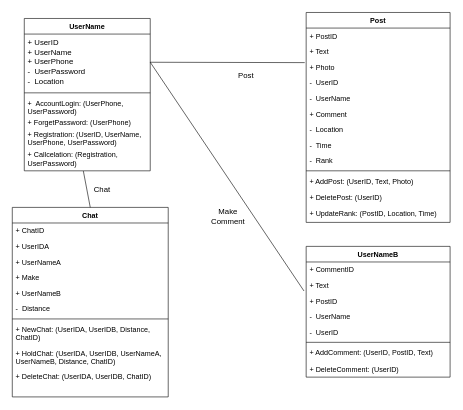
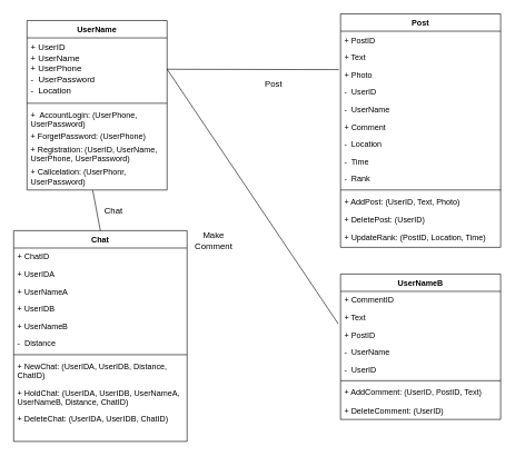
  <mxCell id="0" />
  <mxCell id="1" parent="0" />
  <mxCell id="2" value="UserName" style="swimlane;fontStyle=1;align=center;verticalAlign=top;childLayout=stackLayout;horizontal=1;startSize=26;horizontalStack=0;resizeParent=1;resizeParentMax=0;resizeLast=0;collapsible=1;marginBottom=0;" vertex="1" parent="1"><mxGeometry x="40" y="30" width="210" height="254" as="geometry"><mxRectangle x="100" y="490" width="100" height="26" as="alternateBounds" /></mxGeometry></mxCell>
  <mxCell id="3" value="+ UserID&#10;+ UserName&#10;+ UserPhone&#10;-  UserPassword&#10;-  Location&#10;" style="text;strokeColor=none;fillColor=none;align=left;verticalAlign=top;spacingLeft=4;spacingRight=4;overflow=hidden;rotatable=0;points=[[0,0.5],[1,0.5]];portConstraint=eastwest;fontSize=13;" vertex="1" parent="2"><mxGeometry y="26" width="210" height="94" as="geometry" /></mxCell>
  <mxCell id="4" value="" style="line;strokeWidth=1;fillColor=none;align=left;verticalAlign=middle;spacingTop=-1;spacingLeft=3;spacingRight=3;rotatable=0;labelPosition=right;points=[];portConstraint=eastwest;" vertex="1" parent="2"><mxGeometry y="120" width="210" height="8" as="geometry" /></mxCell>
  <mxCell id="5" value="+  AccountLogin: (UserPhone, &#10;UserPassword)" style="text;strokeColor=none;fillColor=none;align=left;verticalAlign=top;spacingLeft=4;spacingRight=4;overflow=hidden;rotatable=0;points=[[0,0.5],[1,0.5]];portConstraint=eastwest;" vertex="1" parent="2"><mxGeometry y="128" width="210" height="32" as="geometry" /></mxCell>
  <mxCell id="6" value="+ ForgetPassword: (UserPhone)" style="text;strokeColor=none;fillColor=none;align=left;verticalAlign=top;spacingLeft=4;spacingRight=4;overflow=hidden;rotatable=0;points=[[0,0.5],[1,0.5]];portConstraint=eastwest;" vertex="1" parent="2"><mxGeometry y="160" width="210" height="20" as="geometry" /></mxCell>
  <mxCell id="7" value="+ Registration: (UserID, UserName, &#10;UserPhone, UserPassword)" style="text;strokeColor=none;fillColor=none;align=left;verticalAlign=top;spacingLeft=4;spacingRight=4;overflow=hidden;rotatable=0;points=[[0,0.5],[1,0.5]];portConstraint=eastwest;" vertex="1" parent="2"><mxGeometry y="180" width="210" height="34" as="geometry" /></mxCell>
- <mxCell id="8" value="+ Callcelation: (Registration, &#10;UserPassword)" style="text;strokeColor=none;fillColor=none;align=left;verticalAlign=top;spacingLeft=4;spacingRight=4;overflow=hidden;rotatable=0;points=[[0,0.5],[1,0.5]];portConstraint=eastwest;" vertex="1" parent="2"><mxGeometry y="214" width="210" height="40" as="geometry" /></mxCell>
+ <mxCell id="8" value="+ Callcelation: (UserPhonr, &#10;UserPassword)" style="text;strokeColor=none;fillColor=none;align=left;verticalAlign=top;spacingLeft=4;spacingRight=4;overflow=hidden;rotatable=0;points=[[0,0.5],[1,0.5]];portConstraint=eastwest;" vertex="1" parent="2"><mxGeometry y="214" width="210" height="40" as="geometry" /></mxCell>
  <mxCell id="9" value="Post" style="swimlane;fontStyle=1;align=center;verticalAlign=top;childLayout=stackLayout;horizontal=1;startSize=26;horizontalStack=0;resizeParent=1;resizeParentMax=0;resizeLast=0;collapsible=1;marginBottom=0;" vertex="1" parent="1"><mxGeometry x="510" y="20" width="240" height="350" as="geometry"><mxRectangle x="100" y="490" width="100" height="26" as="alternateBounds" /></mxGeometry></mxCell>
  <mxCell id="10" value="+ PostID" style="text;strokeColor=none;fillColor=none;align=left;verticalAlign=top;spacingLeft=4;spacingRight=4;overflow=hidden;rotatable=0;points=[[0,0.5],[1,0.5]];portConstraint=eastwest;" vertex="1" parent="9"><mxGeometry y="26" width="240" height="26" as="geometry" /></mxCell>
  <mxCell id="11" value="+ Text" style="text;strokeColor=none;fillColor=none;align=left;verticalAlign=top;spacingLeft=4;spacingRight=4;overflow=hidden;rotatable=0;points=[[0,0.5],[1,0.5]];portConstraint=eastwest;" vertex="1" parent="9"><mxGeometry y="52" width="240" height="26" as="geometry" /></mxCell>
  <mxCell id="12" value="+ Photo" style="text;strokeColor=none;fillColor=none;align=left;verticalAlign=top;spacingLeft=4;spacingRight=4;overflow=hidden;rotatable=0;points=[[0,0.5],[1,0.5]];portConstraint=eastwest;" vertex="1" parent="9"><mxGeometry y="78" width="240" height="26" as="geometry" /></mxCell>
  <mxCell id="13" value="-  UserID" style="text;strokeColor=none;fillColor=none;align=left;verticalAlign=top;spacingLeft=4;spacingRight=4;overflow=hidden;rotatable=0;points=[[0,0.5],[1,0.5]];portConstraint=eastwest;" vertex="1" parent="9"><mxGeometry y="104" width="240" height="26" as="geometry" /></mxCell>
  <mxCell id="14" value="-  UserName" style="text;strokeColor=none;fillColor=none;align=left;verticalAlign=top;spacingLeft=4;spacingRight=4;overflow=hidden;rotatable=0;points=[[0,0.5],[1,0.5]];portConstraint=eastwest;" vertex="1" parent="9"><mxGeometry y="130" width="240" height="26" as="geometry" /></mxCell>
  <mxCell id="15" value="+ Comment" style="text;strokeColor=none;fillColor=none;align=left;verticalAlign=top;spacingLeft=4;spacingRight=4;overflow=hidden;rotatable=0;points=[[0,0.5],[1,0.5]];portConstraint=eastwest;" vertex="1" parent="9"><mxGeometry y="156" width="240" height="26" as="geometry" /></mxCell>
  <mxCell id="16" value="-  Location" style="text;strokeColor=none;fillColor=none;align=left;verticalAlign=top;spacingLeft=4;spacingRight=4;overflow=hidden;rotatable=0;points=[[0,0.5],[1,0.5]];portConstraint=eastwest;" vertex="1" parent="9"><mxGeometry y="182" width="240" height="26" as="geometry" /></mxCell>
  <mxCell id="17" value="-  Time" style="text;strokeColor=none;fillColor=none;align=left;verticalAlign=top;spacingLeft=4;spacingRight=4;overflow=hidden;rotatable=0;points=[[0,0.5],[1,0.5]];portConstraint=eastwest;" vertex="1" parent="9"><mxGeometry y="208" width="240" height="26" as="geometry" /></mxCell>
  <mxCell id="18" value="-  Rank" style="text;strokeColor=none;fillColor=none;align=left;verticalAlign=top;spacingLeft=4;spacingRight=4;overflow=hidden;rotatable=0;points=[[0,0.5],[1,0.5]];portConstraint=eastwest;" vertex="1" parent="9"><mxGeometry y="234" width="240" height="26" as="geometry" /></mxCell>
  <mxCell id="19" value="" style="line;strokeWidth=1;fillColor=none;align=left;verticalAlign=middle;spacingTop=-1;spacingLeft=3;spacingRight=3;rotatable=0;labelPosition=right;points=[];portConstraint=eastwest;" vertex="1" parent="9"><mxGeometry y="260" width="240" height="8" as="geometry" /></mxCell>
  <mxCell id="20" value="+ AddPost: (UserID, Text, Photo)" style="text;strokeColor=none;fillColor=none;align=left;verticalAlign=top;spacingLeft=4;spacingRight=4;overflow=hidden;rotatable=0;points=[[0,0.5],[1,0.5]];portConstraint=eastwest;" vertex="1" parent="9"><mxGeometry y="268" width="240" height="28" as="geometry" /></mxCell>
  <mxCell id="21" value="+ DeletePost: (UserID)" style="text;strokeColor=none;fillColor=none;align=left;verticalAlign=top;spacingLeft=4;spacingRight=4;overflow=hidden;rotatable=0;points=[[0,0.5],[1,0.5]];portConstraint=eastwest;" vertex="1" parent="9"><mxGeometry y="296" width="240" height="26" as="geometry" /></mxCell>
  <mxCell id="22" value="+ UpdateRank: (PostID, Location, Time)" style="text;strokeColor=none;fillColor=none;align=left;verticalAlign=top;spacingLeft=4;spacingRight=4;overflow=hidden;rotatable=0;points=[[0,0.5],[1,0.5]];portConstraint=eastwest;" vertex="1" parent="9"><mxGeometry y="322" width="240" height="28" as="geometry" /></mxCell>
  <mxCell id="23" value="" style="endArrow=none;html=1;rounded=0;fontSize=13;exitX=1;exitY=0.5;exitDx=0;exitDy=0;entryX=-0.01;entryY=0.215;entryDx=0;entryDy=0;entryPerimeter=0;" edge="1" parent="1" source="3" target="12"><mxGeometry width="50" height="50" relative="1" as="geometry"><mxPoint x="450" y="530" as="sourcePoint" /><mxPoint x="590" y="303" as="targetPoint" /></mxGeometry></mxCell>
  <mxCell id="24" value="Post" style="text;html=1;strokeColor=none;fillColor=none;align=center;verticalAlign=middle;whiteSpace=wrap;rounded=0;fontSize=13;" vertex="1" parent="1"><mxGeometry x="380" y="110" width="60" height="30" as="geometry" /></mxCell>
  <mxCell id="25" value="UserNameB" style="swimlane;fontStyle=1;align=center;verticalAlign=top;childLayout=stackLayout;horizontal=1;startSize=26;horizontalStack=0;resizeParent=1;resizeParentMax=0;resizeLast=0;collapsible=1;marginBottom=0;" vertex="1" parent="1"><mxGeometry x="510" y="410" width="240" height="218" as="geometry"><mxRectangle x="100" y="490" width="100" height="26" as="alternateBounds" /></mxGeometry></mxCell>
  <mxCell id="26" value="+ CommentID" style="text;strokeColor=none;fillColor=none;align=left;verticalAlign=top;spacingLeft=4;spacingRight=4;overflow=hidden;rotatable=0;points=[[0,0.5],[1,0.5]];portConstraint=eastwest;" vertex="1" parent="25"><mxGeometry y="26" width="240" height="26" as="geometry" /></mxCell>
  <mxCell id="27" value="+ Text" style="text;strokeColor=none;fillColor=none;align=left;verticalAlign=top;spacingLeft=4;spacingRight=4;overflow=hidden;rotatable=0;points=[[0,0.5],[1,0.5]];portConstraint=eastwest;" vertex="1" parent="25"><mxGeometry y="52" width="240" height="26" as="geometry" /></mxCell>
  <mxCell id="28" value="+ PostID" style="text;strokeColor=none;fillColor=none;align=left;verticalAlign=top;spacingLeft=4;spacingRight=4;overflow=hidden;rotatable=0;points=[[0,0.5],[1,0.5]];portConstraint=eastwest;" vertex="1" parent="25"><mxGeometry y="78" width="240" height="26" as="geometry" /></mxCell>
  <mxCell id="29" value="-  UserName" style="text;strokeColor=none;fillColor=none;align=left;verticalAlign=top;spacingLeft=4;spacingRight=4;overflow=hidden;rotatable=0;points=[[0,0.5],[1,0.5]];portConstraint=eastwest;" vertex="1" parent="25"><mxGeometry y="104" width="240" height="26" as="geometry" /></mxCell>
  <mxCell id="30" value="-  UserID" style="text;strokeColor=none;fillColor=none;align=left;verticalAlign=top;spacingLeft=4;spacingRight=4;overflow=hidden;rotatable=0;points=[[0,0.5],[1,0.5]];portConstraint=eastwest;" vertex="1" parent="25"><mxGeometry y="130" width="240" height="26" as="geometry" /></mxCell>
  <mxCell id="31" value="" style="line;strokeWidth=1;fillColor=none;align=left;verticalAlign=middle;spacingTop=-1;spacingLeft=3;spacingRight=3;rotatable=0;labelPosition=right;points=[];portConstraint=eastwest;" vertex="1" parent="25"><mxGeometry y="156" width="240" height="8" as="geometry" /></mxCell>
  <mxCell id="32" value="+ AddComment: (UserID, PostID, Text)" style="text;strokeColor=none;fillColor=none;align=left;verticalAlign=top;spacingLeft=4;spacingRight=4;overflow=hidden;rotatable=0;points=[[0,0.5],[1,0.5]];portConstraint=eastwest;" vertex="1" parent="25"><mxGeometry y="164" width="240" height="28" as="geometry" /></mxCell>
  <mxCell id="33" value="+ DeleteComment: (UserID)" style="text;strokeColor=none;fillColor=none;align=left;verticalAlign=top;spacingLeft=4;spacingRight=4;overflow=hidden;rotatable=0;points=[[0,0.5],[1,0.5]];portConstraint=eastwest;" vertex="1" parent="25"><mxGeometry y="192" width="240" height="26" as="geometry" /></mxCell>
  <mxCell id="34" value="" style="endArrow=none;html=1;rounded=0;fontSize=13;exitX=1;exitY=0.5;exitDx=0;exitDy=0;entryX=-0.015;entryY=0.862;entryDx=0;entryDy=0;entryPerimeter=0;" edge="1" parent="1" source="3" target="27"><mxGeometry width="50" height="50" relative="1" as="geometry"><mxPoint x="270" y="313" as="sourcePoint" /><mxPoint x="617.6" y="113.59" as="targetPoint" /></mxGeometry></mxCell>
- <mxCell id="35" value="Make Comment" style="text;html=1;strokeColor=none;fillColor=none;align=center;verticalAlign=middle;whiteSpace=wrap;rounded=0;fontSize=13;" vertex="1" parent="1"><mxGeometry x="350" y="345" width="60" height="30" as="geometry" /></mxCell>
+ <mxCell id="35" value="Make Comment" style="text;html=1;strokeColor=none;fillColor=none;align=center;verticalAlign=middle;whiteSpace=wrap;rounded=0;fontSize=13;" vertex="1" parent="1"><mxGeometry x="290" y="345" width="60" height="30" as="geometry" /></mxCell>
  <mxCell id="36" value="Chat" style="swimlane;fontStyle=1;align=center;verticalAlign=top;childLayout=stackLayout;horizontal=1;startSize=26;horizontalStack=0;resizeParent=1;resizeParentMax=0;resizeLast=0;collapsible=1;marginBottom=0;" vertex="1" parent="1"><mxGeometry x="20" y="345" width="260" height="316" as="geometry"><mxRectangle x="100" y="490" width="100" height="26" as="alternateBounds" /></mxGeometry></mxCell>
  <mxCell id="37" value="+ ChatID" style="text;strokeColor=none;fillColor=none;align=left;verticalAlign=top;spacingLeft=4;spacingRight=4;overflow=hidden;rotatable=0;points=[[0,0.5],[1,0.5]];portConstraint=eastwest;" vertex="1" parent="36"><mxGeometry y="26" width="260" height="26" as="geometry" /></mxCell>
  <mxCell id="38" value="+ UserIDA" style="text;strokeColor=none;fillColor=none;align=left;verticalAlign=top;spacingLeft=4;spacingRight=4;overflow=hidden;rotatable=0;points=[[0,0.5],[1,0.5]];portConstraint=eastwest;" vertex="1" parent="36"><mxGeometry y="52" width="260" height="26" as="geometry" /></mxCell>
  <mxCell id="39" value="+ UserNameA" style="text;strokeColor=none;fillColor=none;align=left;verticalAlign=top;spacingLeft=4;spacingRight=4;overflow=hidden;rotatable=0;points=[[0,0.5],[1,0.5]];portConstraint=eastwest;" vertex="1" parent="36"><mxGeometry y="78" width="260" height="26" as="geometry" /></mxCell>
- <mxCell id="40" value="+ Make" style="text;strokeColor=none;fillColor=none;align=left;verticalAlign=top;spacingLeft=4;spacingRight=4;overflow=hidden;rotatable=0;points=[[0,0.5],[1,0.5]];portConstraint=eastwest;" vertex="1" parent="36"><mxGeometry y="104" width="260" height="26" as="geometry" /></mxCell>
+ <mxCell id="40" value="+ UserIDB" style="text;strokeColor=none;fillColor=none;align=left;verticalAlign=top;spacingLeft=4;spacingRight=4;overflow=hidden;rotatable=0;points=[[0,0.5],[1,0.5]];portConstraint=eastwest;" vertex="1" parent="36"><mxGeometry y="104" width="260" height="26" as="geometry" /></mxCell>
  <mxCell id="41" value="+ UserNameB" style="text;strokeColor=none;fillColor=none;align=left;verticalAlign=top;spacingLeft=4;spacingRight=4;overflow=hidden;rotatable=0;points=[[0,0.5],[1,0.5]];portConstraint=eastwest;" vertex="1" parent="36"><mxGeometry y="130" width="260" height="26" as="geometry" /></mxCell>
  <mxCell id="42" value="-  Distance" style="text;strokeColor=none;fillColor=none;align=left;verticalAlign=top;spacingLeft=4;spacingRight=4;overflow=hidden;rotatable=0;points=[[0,0.5],[1,0.5]];portConstraint=eastwest;" vertex="1" parent="36"><mxGeometry y="156" width="260" height="26" as="geometry" /></mxCell>
  <mxCell id="43" value="" style="line;strokeWidth=1;fillColor=none;align=left;verticalAlign=middle;spacingTop=-1;spacingLeft=3;spacingRight=3;rotatable=0;labelPosition=right;points=[];portConstraint=eastwest;" vertex="1" parent="36"><mxGeometry y="182" width="260" height="8" as="geometry" /></mxCell>
  <mxCell id="44" value="+ NewChat: (UserIDA, UserIDB, Distance, &#10;ChatID)" style="text;strokeColor=none;fillColor=none;align=left;verticalAlign=top;spacingLeft=4;spacingRight=4;overflow=hidden;rotatable=0;points=[[0,0.5],[1,0.5]];portConstraint=eastwest;" vertex="1" parent="36"><mxGeometry y="190" width="260" height="40" as="geometry" /></mxCell>
  <mxCell id="45" value="+ HoldChat: (UserIDA, UserIDB, UserNameA,&#10;UserNameB, Distance, ChatID)" style="text;strokeColor=none;fillColor=none;align=left;verticalAlign=top;spacingLeft=4;spacingRight=4;overflow=hidden;rotatable=0;points=[[0,0.5],[1,0.5]];portConstraint=eastwest;" vertex="1" parent="36"><mxGeometry y="230" width="260" height="38" as="geometry" /></mxCell>
  <mxCell id="46" value="+ DeleteChat: (UserIDA, UserIDB, ChatID)" style="text;strokeColor=none;fillColor=none;align=left;verticalAlign=top;spacingLeft=4;spacingRight=4;overflow=hidden;rotatable=0;points=[[0,0.5],[1,0.5]];portConstraint=eastwest;" vertex="1" parent="36"><mxGeometry y="268" width="260" height="48" as="geometry" /></mxCell>
  <mxCell id="47" value="" style="endArrow=none;html=1;rounded=0;fontSize=13;exitX=0.469;exitY=1.01;exitDx=0;exitDy=0;exitPerimeter=0;entryX=0.5;entryY=0;entryDx=0;entryDy=0;" edge="1" parent="1" source="8" target="36"><mxGeometry width="50" height="50" relative="1" as="geometry"><mxPoint x="90" y="300" as="sourcePoint" /><mxPoint x="90" y="320" as="targetPoint" /></mxGeometry></mxCell>
  <mxCell id="48" value="Chat" style="text;html=1;strokeColor=none;fillColor=none;align=center;verticalAlign=middle;whiteSpace=wrap;rounded=0;fontSize=13;" vertex="1" parent="1"><mxGeometry x="140" y="300" width="60" height="30" as="geometry" /></mxCell>
